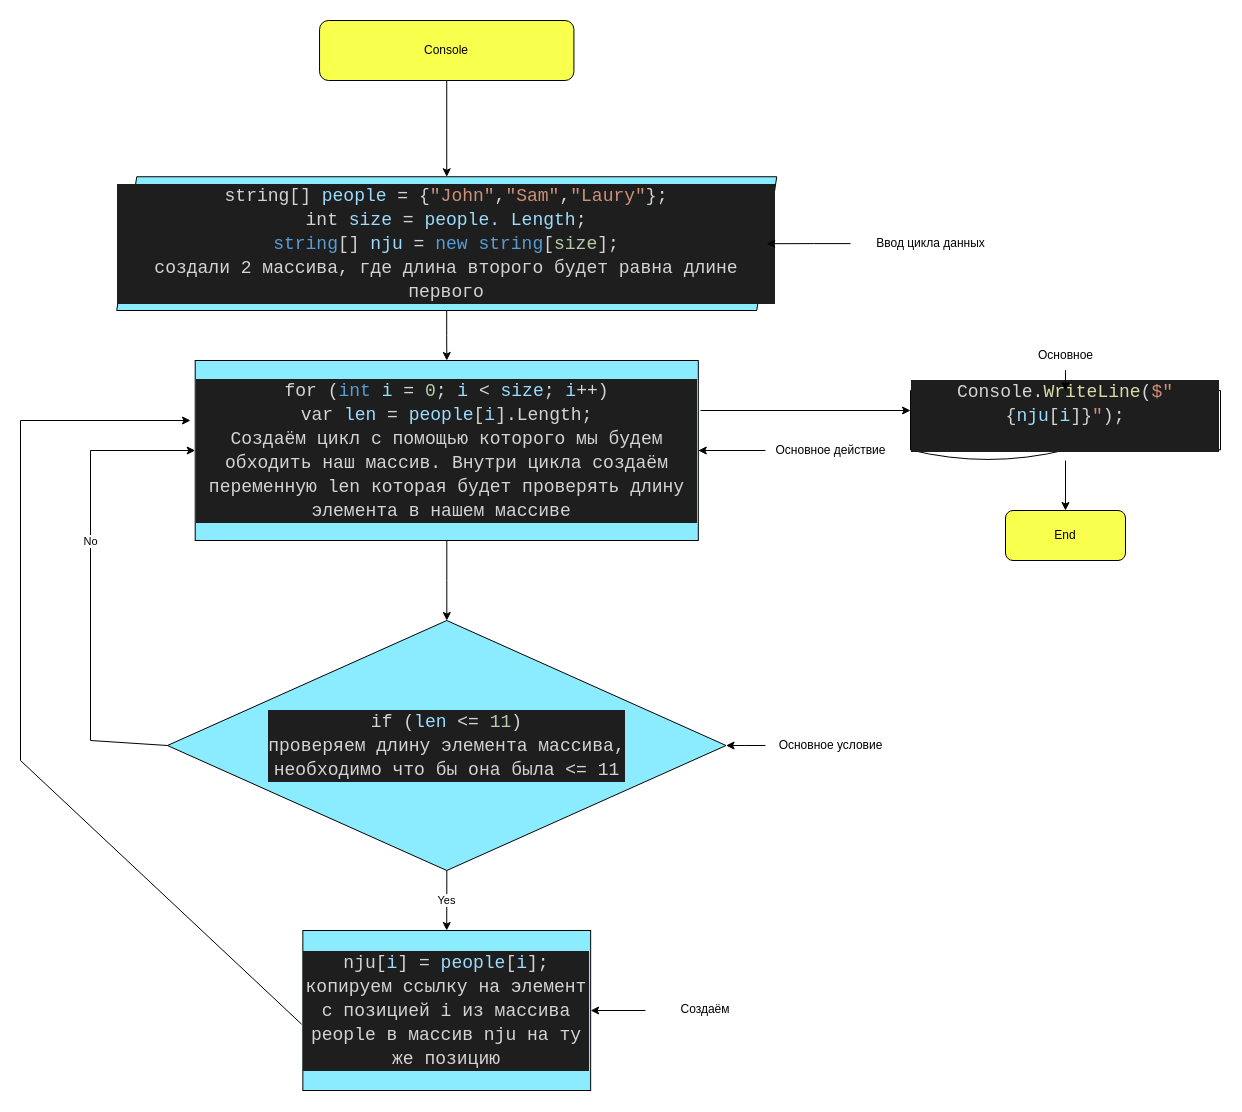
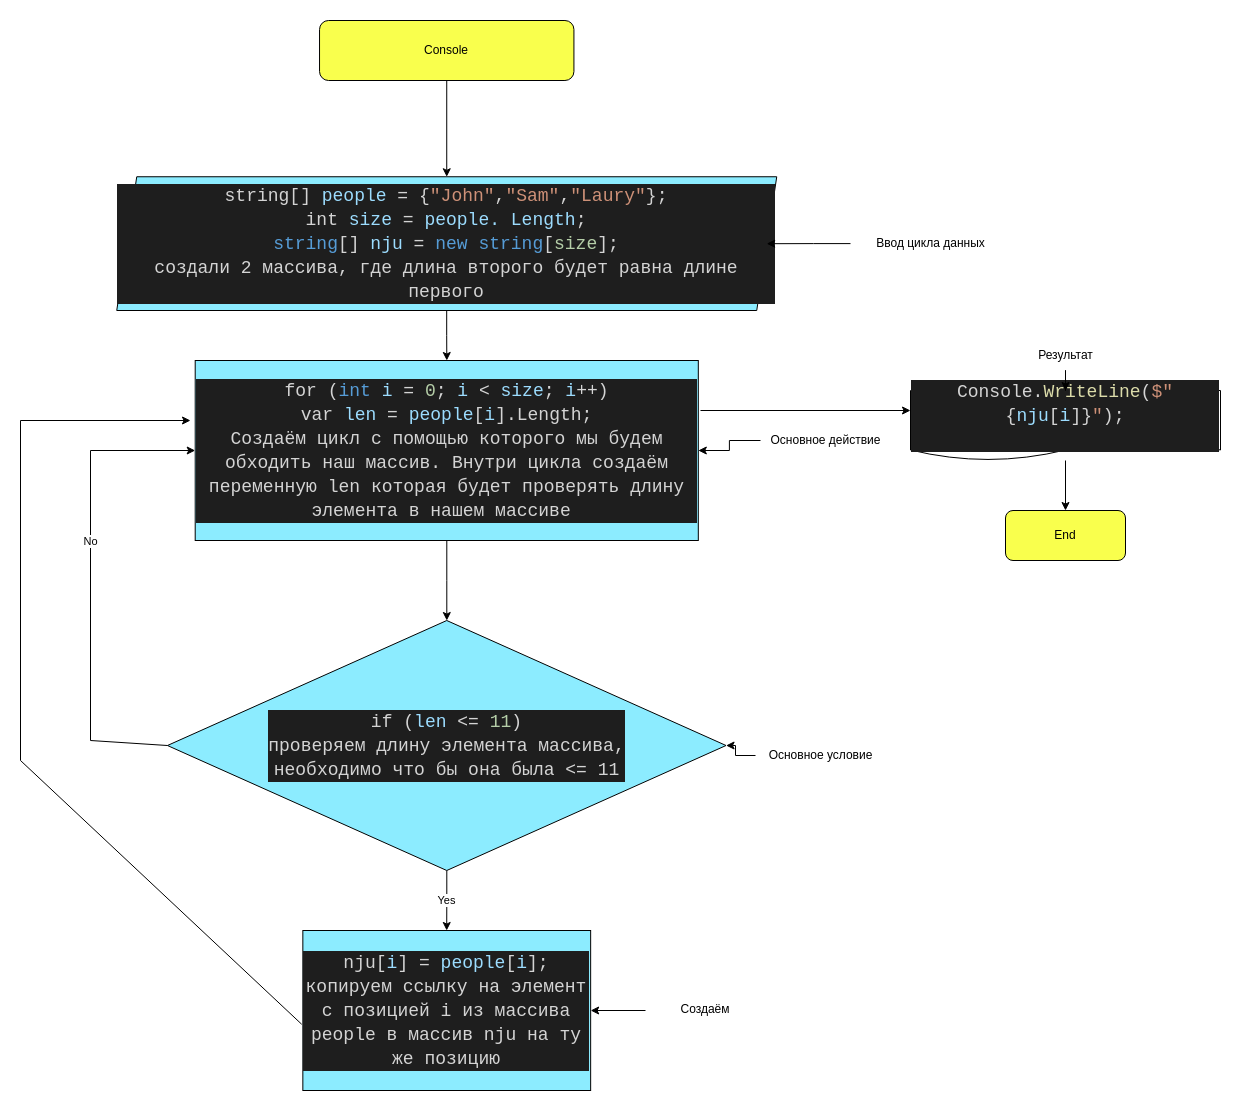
  <mxCell id="0" />
  <mxCell id="1" parent="0" />
  <mxCell id="2" value="End" style="rounded=1;whiteSpace=wrap;html=1;fillColor=#F9FF4D;" vertex="1" parent="1"><mxGeometry x="1005" y="510" width="120" height="50" as="geometry" /></mxCell>
  <mxCell id="3" style="edgeStyle=orthogonalEdgeStyle;rounded=0;orthogonalLoop=1;jettySize=auto;html=1;" edge="1" parent="1" source="4" target="6"><mxGeometry relative="1" as="geometry" /></mxCell>
  <mxCell id="4" value="Console" style="rounded=1;whiteSpace=wrap;html=1;fillColor=#F9FF4D;" vertex="1" parent="1"><mxGeometry x="319.04" y="20" width="254.39" height="60" as="geometry" /></mxCell>
  <mxCell id="5" value="" style="edgeStyle=orthogonalEdgeStyle;rounded=0;orthogonalLoop=1;jettySize=auto;html=1;" edge="1" parent="1" source="6" target="8"><mxGeometry relative="1" as="geometry" /></mxCell>
  <mxCell id="6" value="&lt;div style=&quot;background-color: rgb(30, 30, 30); font-family: Consolas, &amp;quot;Courier New&amp;quot;, monospace; font-size: 18px; line-height: 24px;&quot;&gt;&lt;div style=&quot;color: rgb(212, 212, 212);&quot;&gt;string[] &lt;span style=&quot;color: #9cdcfe;&quot;&gt;people&lt;/span&gt; = {&lt;span style=&quot;color: #ce9178;&quot;&gt;&quot;John&quot;&lt;/span&gt;,&lt;span style=&quot;color: #ce9178;&quot;&gt;&quot;Sam&quot;&lt;/span&gt;,&lt;span style=&quot;color: #ce9178;&quot;&gt;&quot;Laury&quot;&lt;/span&gt;};&lt;/div&gt;&lt;div style=&quot;color: rgb(212, 212, 212);&quot;&gt;int&lt;span style=&quot;color: rgb(0, 0, 0);&quot;&gt;&amp;nbsp;&lt;/span&gt;&lt;span style=&quot;border-color: var(--border-color); color: rgb(156, 220, 254);&quot;&gt;size&lt;/span&gt;&lt;span style=&quot;color: rgb(0, 0, 0);&quot;&gt;&amp;nbsp;&lt;/span&gt;&lt;font style=&quot;border-color: var(--border-color);&quot; color=&quot;#d4d4d4&quot;&gt;=&amp;nbsp;&lt;/font&gt;&lt;font style=&quot;border-color: var(--border-color);&quot; color=&quot;#9cdcfe&quot;&gt;people. Length&lt;/font&gt;&lt;font style=&quot;border-color: var(--border-color);&quot; color=&quot;#d4d4d4&quot;&gt;;&lt;/font&gt;&lt;br&gt;&lt;/div&gt;&lt;div style=&quot;&quot;&gt;&lt;span style=&quot;color: rgb(212, 212, 212);&quot;&gt;&lt;span style=&quot;color: #569cd6;&quot;&gt;string&lt;/span&gt;[] &lt;span style=&quot;color: #9cdcfe;&quot;&gt;nju&lt;/span&gt; = &lt;span style=&quot;color: #569cd6;&quot;&gt;new&lt;/span&gt; &lt;span style=&quot;color: #569cd6;&quot;&gt;string&lt;/span&gt;[&lt;/span&gt;&lt;font color=&quot;#b5cea8&quot;&gt;size&lt;/font&gt;&lt;font color=&quot;#d4d4d4&quot;&gt;];&lt;/font&gt;&lt;/div&gt;&lt;div style=&quot;&quot;&gt;&lt;font color=&quot;#d4d4d4&quot;&gt;создали 2 массива, где длина второго будет равна длине первого&lt;/font&gt;&lt;/div&gt;&lt;/div&gt;" style="shape=parallelogram;perimeter=parallelogramPerimeter;whiteSpace=wrap;html=1;fixedSize=1;fillColor=#8CECFF;" vertex="1" parent="1"><mxGeometry x="116.24" y="176.25" width="660" height="133.75" as="geometry" /></mxCell>
  <mxCell id="7" value="" style="edgeStyle=orthogonalEdgeStyle;rounded=0;orthogonalLoop=1;jettySize=auto;html=1;" edge="1" parent="1" source="8" target="18"><mxGeometry relative="1" as="geometry" /></mxCell>
  <mxCell id="8" value="&lt;div style=&quot;color: rgb(212, 212, 212); background-color: rgb(30, 30, 30); font-family: Consolas, &amp;quot;Courier New&amp;quot;, monospace; font-size: 18px; line-height: 24px;&quot;&gt;for (&lt;span style=&quot;color: #569cd6;&quot;&gt;int&lt;/span&gt; &lt;span style=&quot;color: #9cdcfe;&quot;&gt;i&lt;/span&gt; = &lt;span style=&quot;color: #b5cea8;&quot;&gt;0&lt;/span&gt;; &lt;span style=&quot;color: #9cdcfe;&quot;&gt;i&lt;/span&gt; &amp;lt; &lt;span style=&quot;color: #9cdcfe;&quot;&gt;size&lt;/span&gt;; &lt;span style=&quot;color: #9cdcfe;&quot;&gt;i&lt;/span&gt;++)&lt;/div&gt;&lt;div style=&quot;color: rgb(212, 212, 212); background-color: rgb(30, 30, 30); font-family: Consolas, &amp;quot;Courier New&amp;quot;, monospace; font-size: 18px; line-height: 24px;&quot;&gt;&lt;div style=&quot;line-height: 24px;&quot;&gt;var &lt;span style=&quot;color: #9cdcfe;&quot;&gt;len&lt;/span&gt; = &lt;span style=&quot;color: #9cdcfe;&quot;&gt;people&lt;/span&gt;[&lt;span style=&quot;color: #9cdcfe;&quot;&gt;i&lt;/span&gt;].Length;&lt;/div&gt;&lt;div style=&quot;line-height: 24px;&quot;&gt;Создаём цикл с помощью которого мы будем обходить наш массив. Внутри цикла создаём переменную len которая будет проверять длину элемента в нашем массиве&amp;nbsp;&lt;/div&gt;&lt;/div&gt;" style="rounded=0;whiteSpace=wrap;html=1;fillColor=#8CECFF;" vertex="1" parent="1"><mxGeometry x="194.7" y="360" width="503.11" height="180" as="geometry" /></mxCell>
  <mxCell id="9" value="" style="edgeStyle=orthogonalEdgeStyle;rounded=0;orthogonalLoop=1;jettySize=auto;html=1;" edge="1" parent="1" source="10" target="6"><mxGeometry relative="1" as="geometry" /></mxCell>
  <mxCell id="10" value="Ввод цикла данных" style="text;html=1;align=center;verticalAlign=middle;resizable=0;points=[];autosize=1;strokeColor=none;fillColor=none;" vertex="1" parent="1"><mxGeometry x="850" y="228.13" width="160" height="30" as="geometry" /></mxCell>
  <mxCell id="11" value="" style="edgeStyle=orthogonalEdgeStyle;rounded=0;orthogonalLoop=1;jettySize=auto;html=1;" edge="1" parent="1" source="12" target="8"><mxGeometry relative="1" as="geometry" /></mxCell>
- <mxCell id="12" value="Основное действие" style="text;html=1;align=center;verticalAlign=middle;resizable=0;points=[];autosize=1;strokeColor=none;fillColor=none;" vertex="1" parent="1"><mxGeometry x="765" y="435" width="130" height="30" as="geometry" /></mxCell>
+ <mxCell id="12" value="Основное действие" style="text;html=1;align=center;verticalAlign=middle;resizable=0;points=[];autosize=1;strokeColor=none;fillColor=none;" vertex="1" parent="1"><mxGeometry x="760" y="425" width="130" height="30" as="geometry" /></mxCell>
  <mxCell id="13" value="" style="edgeStyle=orthogonalEdgeStyle;rounded=0;orthogonalLoop=1;jettySize=auto;html=1;" edge="1" parent="1" source="14" target="2"><mxGeometry relative="1" as="geometry" /></mxCell>
  <mxCell id="14" value="&lt;div style=&quot;color: rgb(212, 212, 212); background-color: rgb(30, 30, 30); font-family: Consolas, &amp;quot;Courier New&amp;quot;, monospace; font-size: 18px; line-height: 24px;&quot;&gt;Console.&lt;span style=&quot;color: #dcdcaa;&quot;&gt;WriteLine&lt;/span&gt;(&lt;span style=&quot;color: #ce9178;&quot;&gt;$&quot;&lt;/span&gt;{&lt;span style=&quot;color: #9cdcfe;&quot;&gt;nju&lt;/span&gt;[&lt;span style=&quot;color: #9cdcfe;&quot;&gt;i&lt;/span&gt;]}&lt;span style=&quot;color: #ce9178;&quot;&gt;&quot;&lt;/span&gt;);&lt;/div&gt;&lt;div style=&quot;color: rgb(212, 212, 212); background-color: rgb(30, 30, 30); font-family: Consolas, &amp;quot;Courier New&amp;quot;, monospace; font-size: 18px; line-height: 24px;&quot;&gt;&lt;br&gt;&lt;/div&gt;" style="shape=document;whiteSpace=wrap;html=1;boundedLbl=1;" vertex="1" parent="1"><mxGeometry x="910" y="390" width="310" height="70" as="geometry" /></mxCell>
  <mxCell id="15" value="" style="edgeStyle=orthogonalEdgeStyle;rounded=0;orthogonalLoop=1;jettySize=auto;html=1;" edge="1" parent="1" source="16" target="14"><mxGeometry relative="1" as="geometry" /></mxCell>
- <mxCell id="16" value="Основное" style="text;html=1;align=center;verticalAlign=middle;resizable=0;points=[];autosize=1;strokeColor=none;fillColor=none;" vertex="1" parent="1"><mxGeometry x="1025" y="340" width="80" height="30" as="geometry" /></mxCell>
+ <mxCell id="16" value="Результат" style="text;html=1;align=center;verticalAlign=middle;resizable=0;points=[];autosize=1;strokeColor=none;fillColor=none;" vertex="1" parent="1"><mxGeometry x="1025" y="340" width="80" height="30" as="geometry" /></mxCell>
  <mxCell id="17" value="Yes" style="edgeStyle=orthogonalEdgeStyle;rounded=0;orthogonalLoop=1;jettySize=auto;html=1;" edge="1" parent="1" source="18" target="21"><mxGeometry relative="1" as="geometry" /></mxCell>
  <mxCell id="18" value="&lt;div style=&quot;background-color: rgb(30, 30, 30); font-family: Consolas, &amp;quot;Courier New&amp;quot;, monospace; font-size: 18px; line-height: 24px;&quot;&gt;&lt;span style=&quot;color: rgb(212, 212, 212);&quot;&gt;if (&lt;span style=&quot;color: #9cdcfe;&quot;&gt;len&lt;/span&gt; &amp;lt;= &lt;/span&gt;&lt;font color=&quot;#b5cea8&quot;&gt;11&lt;/font&gt;&lt;font color=&quot;#d4d4d4&quot;&gt;)&lt;/font&gt;&lt;/div&gt;&lt;div style=&quot;color: rgb(212, 212, 212); background-color: rgb(30, 30, 30); font-family: Consolas, &amp;quot;Courier New&amp;quot;, monospace; font-size: 18px; line-height: 24px;&quot;&gt;проверяем длину элемента массива,&lt;/div&gt;&lt;div style=&quot;color: rgb(212, 212, 212); background-color: rgb(30, 30, 30); font-family: Consolas, &amp;quot;Courier New&amp;quot;, monospace; font-size: 18px; line-height: 24px;&quot;&gt;необходимо что бы она была &amp;lt;= 11&lt;/div&gt;" style="rhombus;whiteSpace=wrap;html=1;fillColor=#8CECFF;" vertex="1" parent="1"><mxGeometry x="166.95" y="620" width="558.6" height="250" as="geometry" /></mxCell>
  <mxCell id="19" value="" style="edgeStyle=orthogonalEdgeStyle;rounded=0;orthogonalLoop=1;jettySize=auto;html=1;" edge="1" parent="1" source="20" target="18"><mxGeometry relative="1" as="geometry" /></mxCell>
- <mxCell id="20" value="Основное условие" style="text;html=1;align=center;verticalAlign=middle;resizable=0;points=[];autosize=1;strokeColor=none;fillColor=none;" vertex="1" parent="1"><mxGeometry x="765" y="730" width="130" height="30" as="geometry" /></mxCell>
+ <mxCell id="20" value="Основное условие" style="text;html=1;align=center;verticalAlign=middle;resizable=0;points=[];autosize=1;strokeColor=none;fillColor=none;" vertex="1" parent="1"><mxGeometry x="755" y="740" width="130" height="30" as="geometry" /></mxCell>
  <mxCell id="21" value="&lt;div style=&quot;color: rgb(212, 212, 212); background-color: rgb(30, 30, 30); font-family: Consolas, &amp;quot;Courier New&amp;quot;, monospace; font-size: 18px; line-height: 24px;&quot;&gt;&lt;div style=&quot;line-height: 24px;&quot;&gt;nju[&lt;span style=&quot;color: #9cdcfe;&quot;&gt;i&lt;/span&gt;] = &lt;span style=&quot;color: #9cdcfe;&quot;&gt;people&lt;/span&gt;[&lt;span style=&quot;color: #9cdcfe;&quot;&gt;i&lt;/span&gt;];&lt;/div&gt;&lt;div style=&quot;line-height: 24px;&quot;&gt;копируем ссылку на элемент с позицией i из массива people в массив nju на ту же позицию&lt;/div&gt;&lt;/div&gt;" style="rounded=0;whiteSpace=wrap;html=1;fillColor=#8CECFF;" vertex="1" parent="1"><mxGeometry x="302.34" y="930" width="287.81" height="160" as="geometry" /></mxCell>
  <mxCell id="22" value="" style="edgeStyle=orthogonalEdgeStyle;rounded=0;orthogonalLoop=1;jettySize=auto;html=1;" edge="1" parent="1" source="23" target="21"><mxGeometry relative="1" as="geometry" /></mxCell>
  <mxCell id="23" value="Создаём" style="text;whiteSpace=wrap;html=1;align=center;" vertex="1" parent="1"><mxGeometry x="645" y="995" width="120" height="30" as="geometry" /></mxCell>
  <mxCell id="24" value="" style="endArrow=classic;html=1;rounded=0;" edge="1" parent="1"><mxGeometry width="50" height="50" relative="1" as="geometry"><mxPoint x="700" y="410" as="sourcePoint" /><mxPoint x="910" y="410" as="targetPoint" /></mxGeometry></mxCell>
  <mxCell id="25" value="No" style="endArrow=classic;html=1;rounded=0;exitX=0;exitY=0.5;exitDx=0;exitDy=0;entryX=0;entryY=0.5;entryDx=0;entryDy=0;" edge="1" parent="1" source="18" target="8"><mxGeometry x="0.168" width="50" height="50" relative="1" as="geometry"><mxPoint x="70" y="730" as="sourcePoint" /><mxPoint x="120" y="680" as="targetPoint" /><Array as="points"><mxPoint x="90" y="740" /><mxPoint x="90" y="450" /></Array><mxPoint as="offset" /></mxGeometry></mxCell>
  <mxCell id="26" value="" style="endArrow=classic;html=1;rounded=0;exitX=-0.004;exitY=0.586;exitDx=0;exitDy=0;exitPerimeter=0;" edge="1" parent="1" source="21"><mxGeometry width="50" height="50" relative="1" as="geometry"><mxPoint x="116.95" y="980" as="sourcePoint" /><mxPoint x="190" y="420" as="targetPoint" /><Array as="points"><mxPoint x="20" y="760" /><mxPoint x="20" y="420" /></Array></mxGeometry></mxCell>
